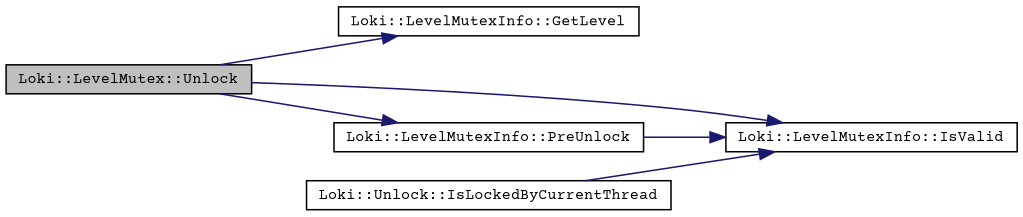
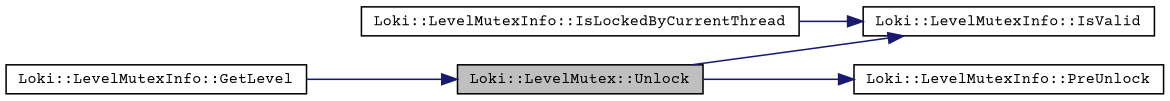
  digraph {
    fontname="Courier Prime"
    rankdir=LR
    node [color=black fontname="Courier Prime" fontsize=10 shape=record]
    edge [color=midnightblue fontname="Courier Prime" fontsize=10 labelfontname=FreeSans labelfontsize=10 style=solid]
    n1 [fillcolor=grey75 fontcolor=black height=0.2 label="Loki::LevelMutex::Unlock" style=filled width=0.4]
    n2 [height=0.2 label="Loki::LevelMutexInfo::GetLevel" width=0.4]
    n3 [height=0.2 label="Loki::LevelMutexInfo::IsValid" width=0.4]
    n4 [height=0.2 label="Loki::LevelMutexInfo::PreUnlock" width=0.4]
-   n5 [height=0.2 label="Loki::Unlock::IsLockedByCurrentThread" width=0.4]
-   n1 -> n2
+   n5 [height=0.2 label="Loki::LevelMutexInfo::IsLockedByCurrentThread" width=0.4]
+   n2 -> n1
    n1 -> n3
    n1 -> n4
-   n4 -> n3
    n5 -> n3
  }
